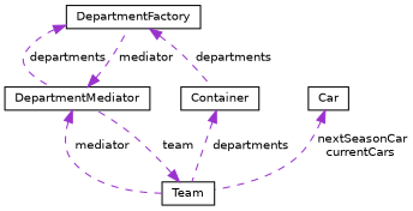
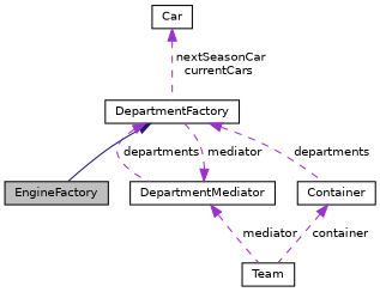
  digraph {
    node [color=black fillcolor=white fontname=Helvetica fontsize=10 shape=record style=filled]
    edge [color=darkorchid3 dir=back fontname=Helvetica fontsize=10 labelfontname=Helvetica labelfontsize=10 style=dashed]
+   n1 [fillcolor=grey75 fontcolor=black height=0.2 label=EngineFactory width=0.4]
    n2 [height=0.2 label=DepartmentFactory width=0.4]
    n3 [height=0.2 label=DepartmentMediator width=0.4]
    n4 [height=0.2 label=Container width=0.4]
    n5 [height=0.2 label=Team width=0.4]
    n6 [height=0.2 label=Car width=0.4]
+   n2 -> n1 [color=midnightblue style=solid]
    n2 -> n3 [label=" departments"]
    n2 -> n4 [label=" departments"]
    n3 -> n2 [label=" mediator"]
    n3 -> n5 [label=" mediator"]
-   n4 -> n5 [label=" departments"]
-   n5 -> n3 [label=" team"]
-   n6 -> n5 [label=" nextSeasonCar\ncurrentCars"]
+   n4 -> n5 [label=" container"]
+   n6 -> n2 [label=" nextSeasonCar\ncurrentCars"]
  }
